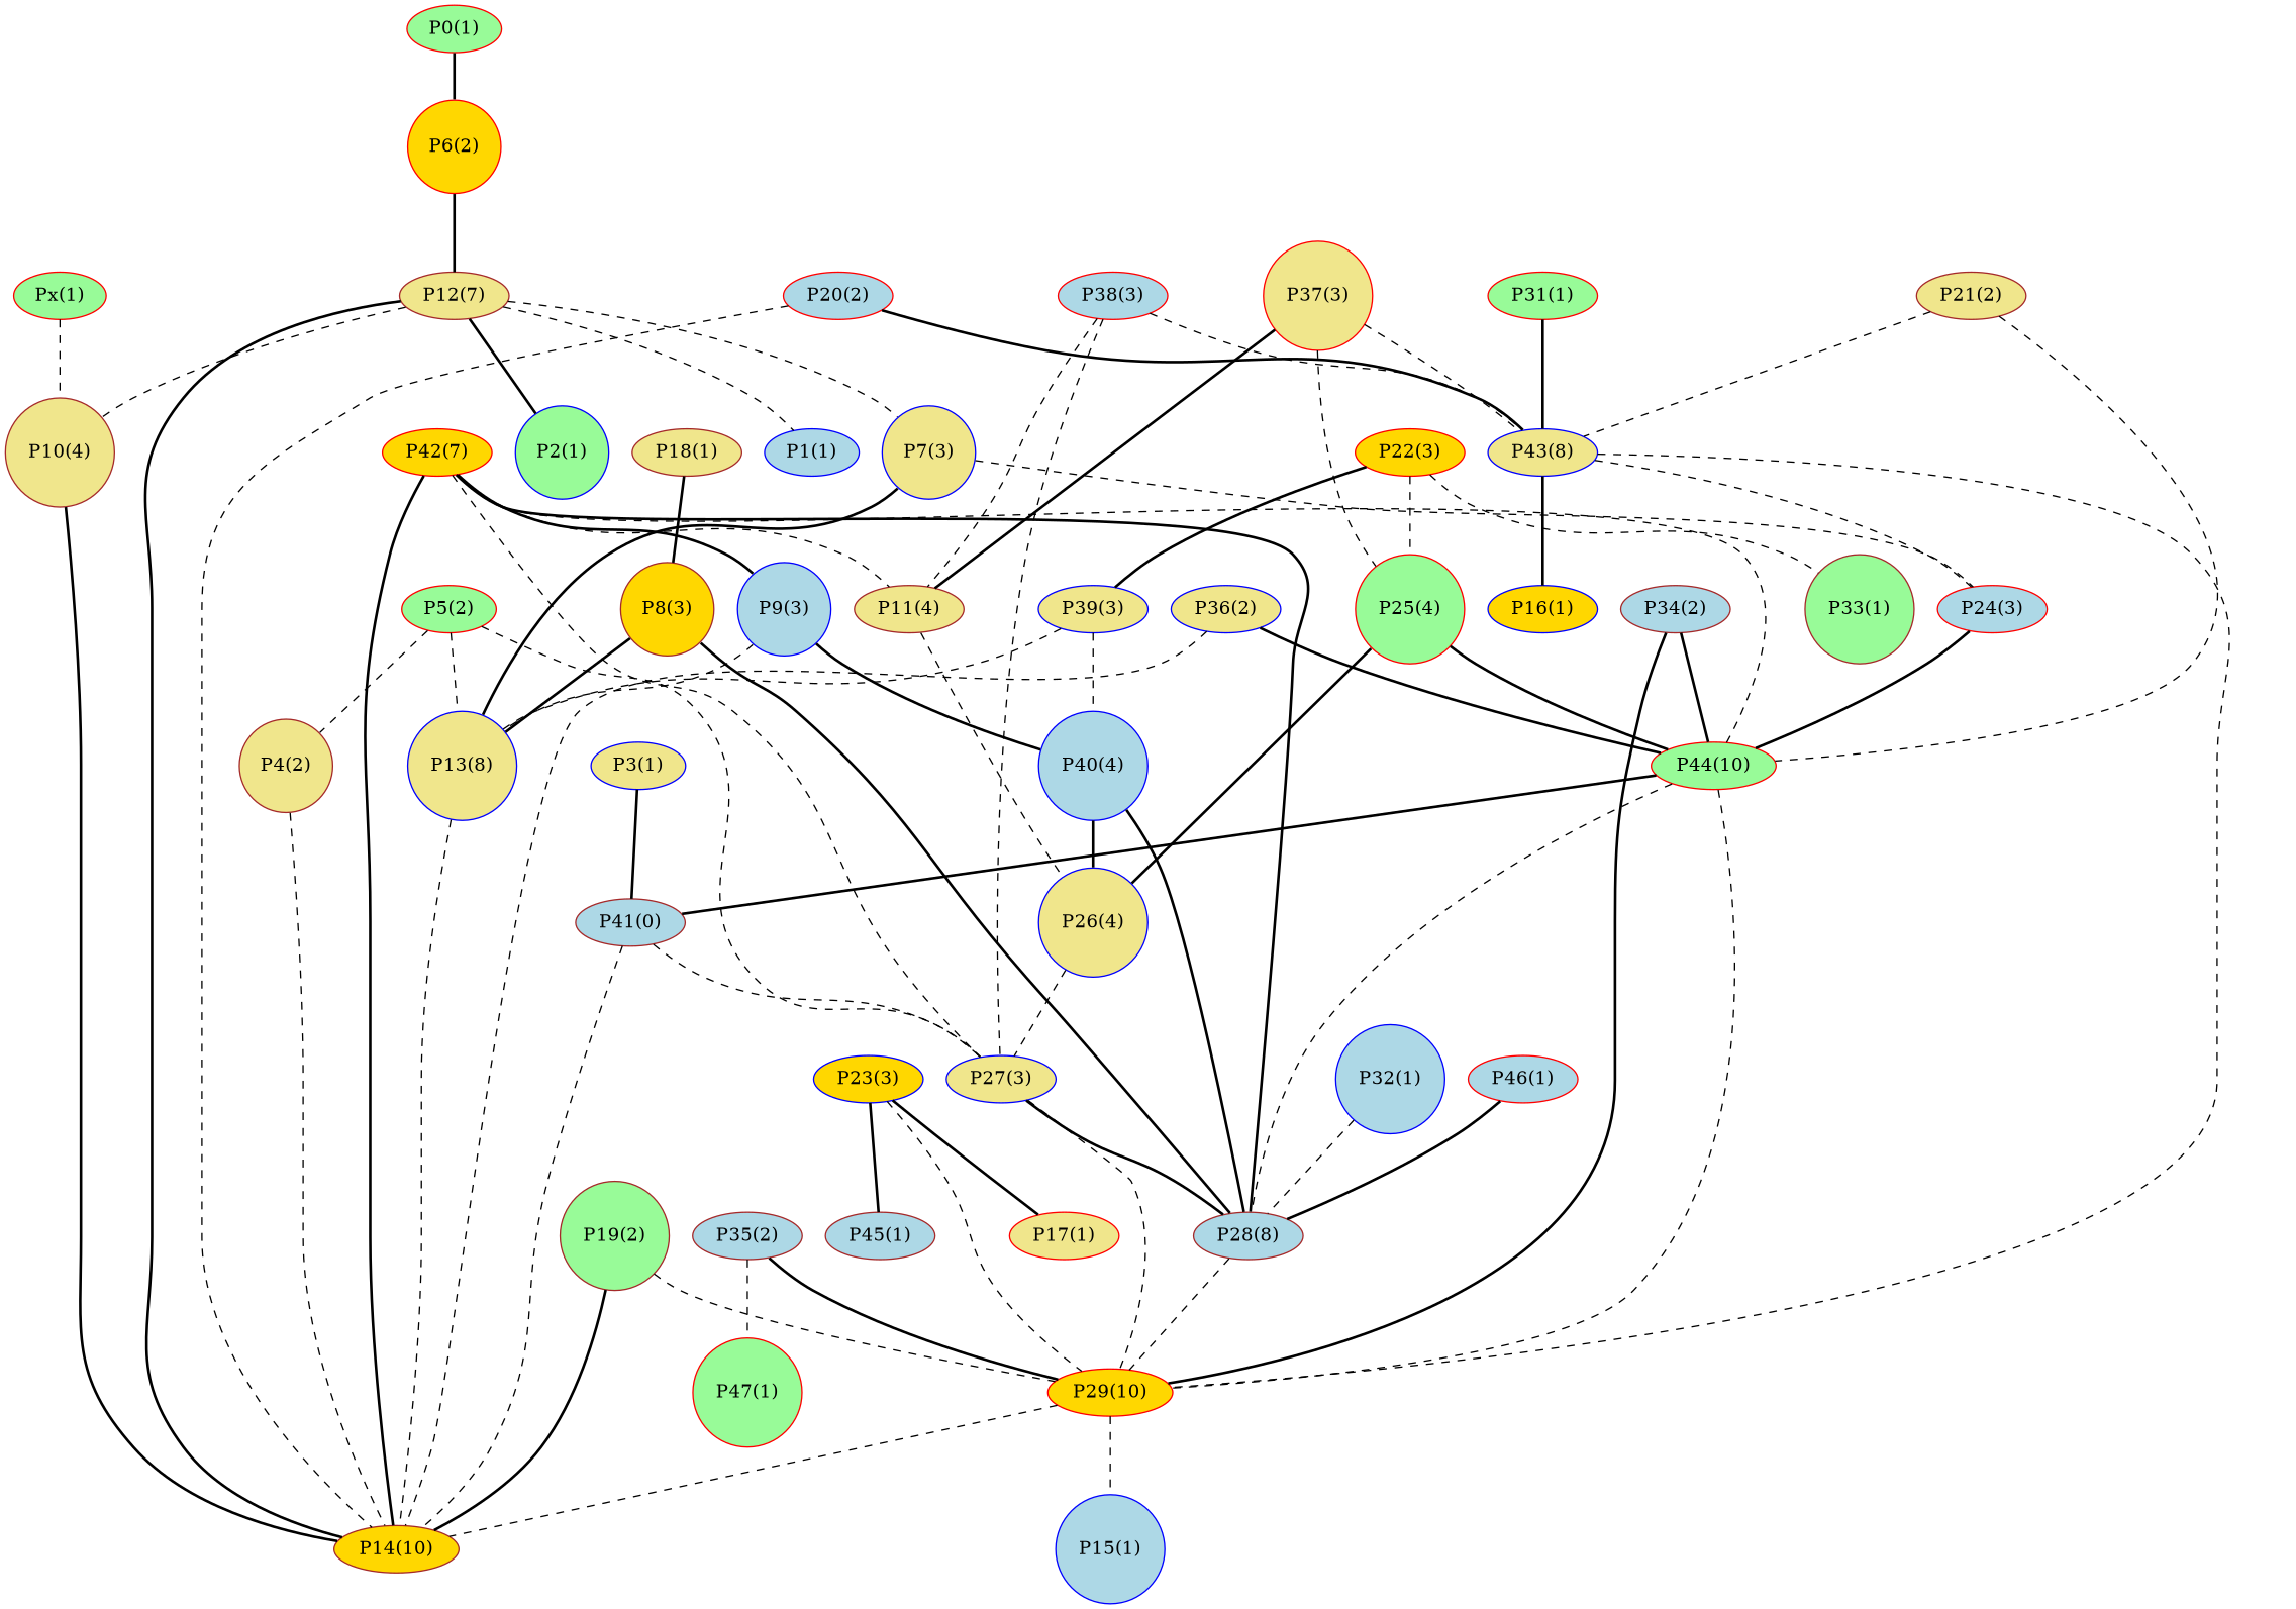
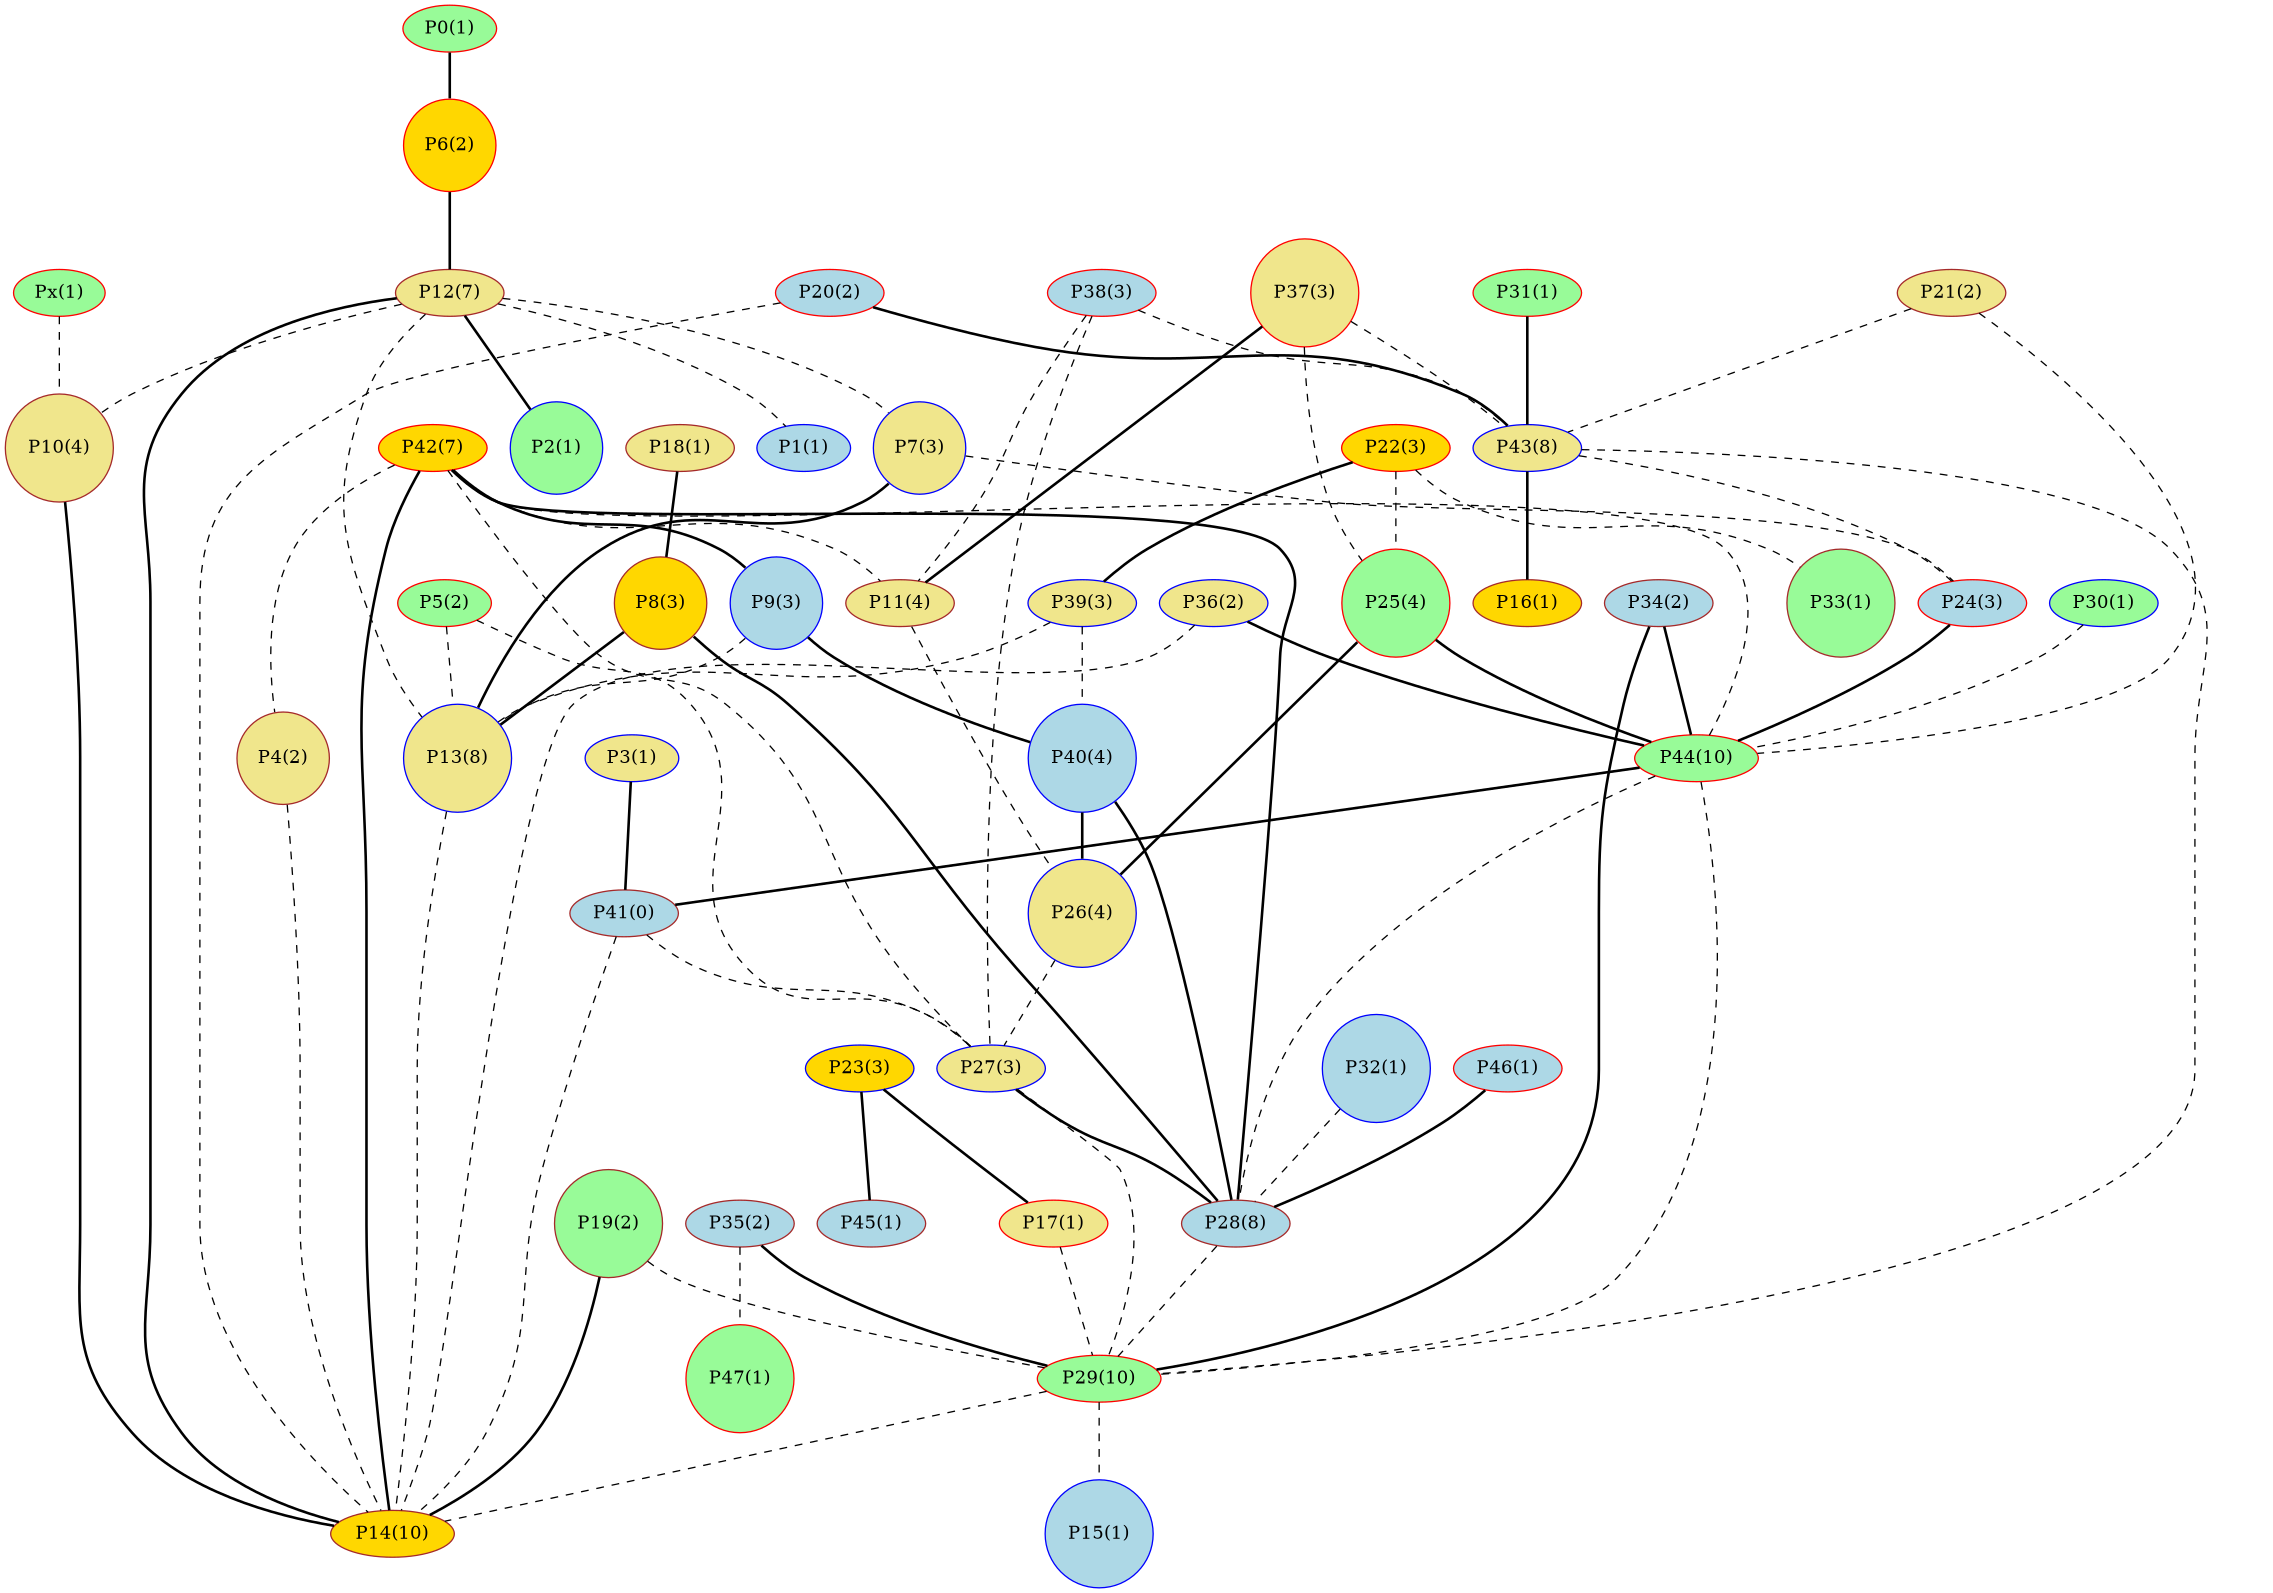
  graph {
    fontname="DejaVu Serif"
    node [color=red fillcolor=khaki fontname="DejaVu Serif" shape=ellipse style=filled]
    edge [fontname="DejaVu Serif" style=dashed]
    "Px(1)" [fillcolor=palegreen]
    "P10(4)" [color=brown shape=circle]
    "P14(10)" [color=brown fillcolor=gold]
    "P0(1)" [fillcolor=palegreen]
    "P6(2)" [fillcolor=gold shape=circle]
    "P12(7)" [color=brown]
    "P13(8)" [color=blue shape=circle]
    "P7(3)" [color=blue shape=circle]
    "P2(1)" [color=blue fillcolor=palegreen shape=circle]
    "P1(1)" [color=blue fillcolor=lightblue]
    "P24(3)" [fillcolor=lightblue]
    "P18(1)" [color=brown]
    "P8(3)" [color=brown fillcolor=gold shape=circle]
    "P28(8)" [color=brown fillcolor=lightblue]
-   "P29(10)" [fillcolor=gold]
+   "P29(10)" [fillcolor=palegreen]
    "P5(2)" [fillcolor=palegreen]
    n17 [color=blue label="P27(3)"]
    "P15(1)" [color=blue fillcolor=lightblue shape=circle]
    "P36(2)" [color=blue]
    "P44(10)" [fillcolor=palegreen]
    n21 [color=brown fillcolor=lightblue label="P41(0)"]
+   "P30(1)" [color=blue fillcolor=palegreen]
    "P19(2)" [color=brown fillcolor=palegreen shape=circle]
    "P31(1)" [fillcolor=palegreen]
    "P43(8)" [color=blue]
-   "P16(1)" [color=blue fillcolor=gold]
+   "P16(1)" [color=brown fillcolor=gold]
    "P42(7)" [fillcolor=gold]
    "P9(3)" [color=blue fillcolor=lightblue shape=circle]
    "P11(4)" [color=brown]
    "P4(2)" [color=brown shape=circle]
    "P40(4)" [color=blue fillcolor=lightblue shape=circle]
    "P26(4)" [color=blue shape=circle]
    "P37(3)" [shape=circle]
    "P25(4)" [fillcolor=palegreen shape=circle]
    "P20(2)" [fillcolor=lightblue]
    "P3(1)" [color=blue]
    "P38(3)" [fillcolor=lightblue]
    "P21(2)" [color=brown]
    "P32(1)" [color=blue fillcolor=lightblue shape=circle]
    "P22(3)" [fillcolor=gold]
    "P33(1)" [color=brown fillcolor=palegreen shape=circle]
    "P39(3)" [color=blue]
    "P23(3)" [color=blue fillcolor=gold]
    "P17(1)"
    "P45(1)" [color=brown fillcolor=lightblue]
    "P34(2)" [color=brown fillcolor=lightblue]
    "P35(2)" [color=brown fillcolor=lightblue]
    "P47(1)" [fillcolor=palegreen shape=circle]
    "P46(1)" [fillcolor=lightblue]
    "Px(1)" -- "P10(4)"
    "P10(4)" -- "P14(10)" [style=bold]
    "P0(1)" -- "P6(2)" [style=bold]
    "P6(2)" -- "P12(7)" [style=bold]
    "P12(7)" -- "P10(4)"
    "P12(7)" -- "P14(10)" [style=bold]
+   "P12(7)" -- "P13(8)"
    "P12(7)" -- "P7(3)"
    "P12(7)" -- "P2(1)" [style=bold]
    "P12(7)" -- "P1(1)"
    "P13(8)" -- "P14(10)"
    "P7(3)" -- "P13(8)" [style=bold]
    "P7(3)" -- "P24(3)"
    "P24(3)" -- "P44(10)" [style=bold]
    "P18(1)" -- "P8(3)" [style=bold]
    "P8(3)" -- "P13(8)" [style=bold]
    "P8(3)" -- "P28(8)" [style=bold]
    "P28(8)" -- "P29(10)"
    "P29(10)" -- "P14(10)"
    "P29(10)" -- "P15(1)"
    "P5(2)" -- "P13(8)"
    "P5(2)" -- n17
    n17 -- "P28(8)" [style=bold]
    n17 -- "P29(10)"
    "P36(2)" -- "P14(10)"
    "P36(2)" -- "P44(10)" [style=bold]
    "P44(10)" -- "P28(8)"
    "P44(10)" -- "P29(10)"
    "P44(10)" -- n21 [style=bold]
    n21 -- "P14(10)"
    n21 -- n17
+   "P30(1)" -- "P44(10)"
    "P19(2)" -- "P14(10)" [style=bold]
    "P19(2)" -- "P29(10)"
    "P31(1)" -- "P43(8)" [style=bold]
    "P43(8)" -- "P24(3)"
    "P43(8)" -- "P29(10)"
    "P43(8)" -- "P16(1)" [style=bold]
    "P42(7)" -- "P14(10)" [style=bold]
    "P42(7)" -- "P28(8)" [style=bold]
    "P42(7)" -- n17
    "P42(7)" -- "P44(10)"
    "P42(7)" -- "P9(3)" [style=bold]
    "P42(7)" -- "P11(4)"
-   "P5(2)" -- "P4(2)"
+   "P42(7)" -- "P4(2)"
    "P9(3)" -- "P13(8)"
    "P9(3)" -- "P40(4)" [style=bold]
    "P11(4)" -- "P26(4)"
    "P4(2)" -- "P14(10)"
    "P40(4)" -- "P28(8)" [style=bold]
    "P40(4)" -- "P26(4)" [style=bold]
    "P26(4)" -- n17
    "P37(3)" -- "P43(8)"
    "P37(3)" -- "P11(4)" [style=bold]
    "P37(3)" -- "P25(4)"
    "P25(4)" -- "P44(10)" [style=bold]
    "P25(4)" -- "P26(4)" [style=bold]
    "P20(2)" -- "P14(10)"
    "P20(2)" -- "P43(8)" [style=bold]
    "P3(1)" -- n21 [style=bold]
    "P38(3)" -- n17
    "P38(3)" -- "P43(8)"
    "P38(3)" -- "P11(4)"
    "P21(2)" -- "P44(10)"
    "P21(2)" -- "P43(8)"
    "P32(1)" -- "P28(8)"
    "P22(3)" -- "P25(4)"
    "P22(3)" -- "P33(1)"
    "P22(3)" -- "P39(3)" [style=bold]
    "P39(3)" -- "P13(8)"
    "P39(3)" -- "P40(4)"
-   "P23(3)" -- "P29(10)"
+   "P17(1)" -- "P29(10)"
    "P23(3)" -- "P17(1)" [style=bold]
    "P23(3)" -- "P45(1)" [style=bold]
    "P34(2)" -- "P29(10)" [style=bold]
    "P34(2)" -- "P44(10)" [style=bold]
    "P35(2)" -- "P29(10)" [style=bold]
    "P35(2)" -- "P47(1)"
    "P46(1)" -- "P28(8)" [style=bold]
  }
